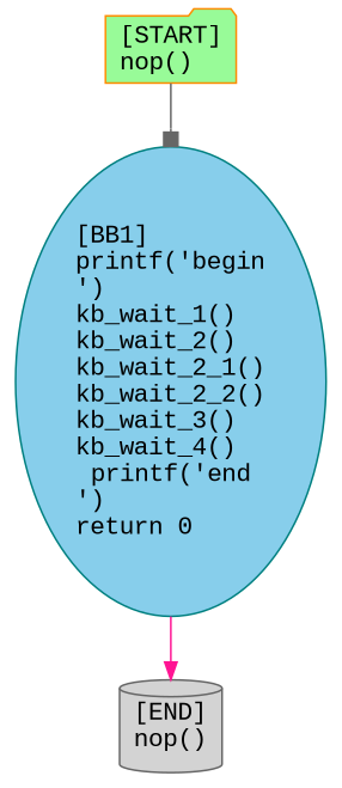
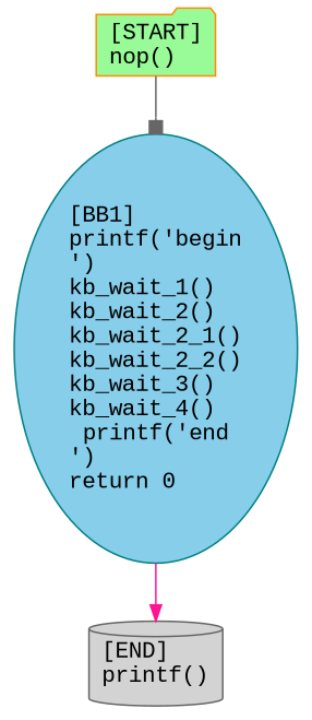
  digraph {
    fontname="Liberation Mono"
    node [style=filled fontname="Liberation Mono"]
    edge [fontname="Liberation Mono"]
-   n1 [label="[END]\lnop()\l" shape=cylinder fillcolor=lightgrey color=gray40]
+   n1 [label="[END]\lprintf()\l" shape=cylinder fillcolor=lightgrey color=gray40]
    n2 [label="[START]\lnop()\l" shape=folder fillcolor=palegreen color=darkorange]
    n3 [label="[BB1]\lprintf('begin\n')\lkb_wait_1()\lkb_wait_2()\lkb_wait_2_1()\lkb_wait_2_2()\lkb_wait_3()\lkb_wait_4()\lprintf('end\n')\lreturn 0\l" shape=ellipse fillcolor=skyblue color=teal]
    n2 -> n3 [color=gray40 arrowhead=box]
    n3 -> n1 [color=deeppink arrowhead=normal]
  }
